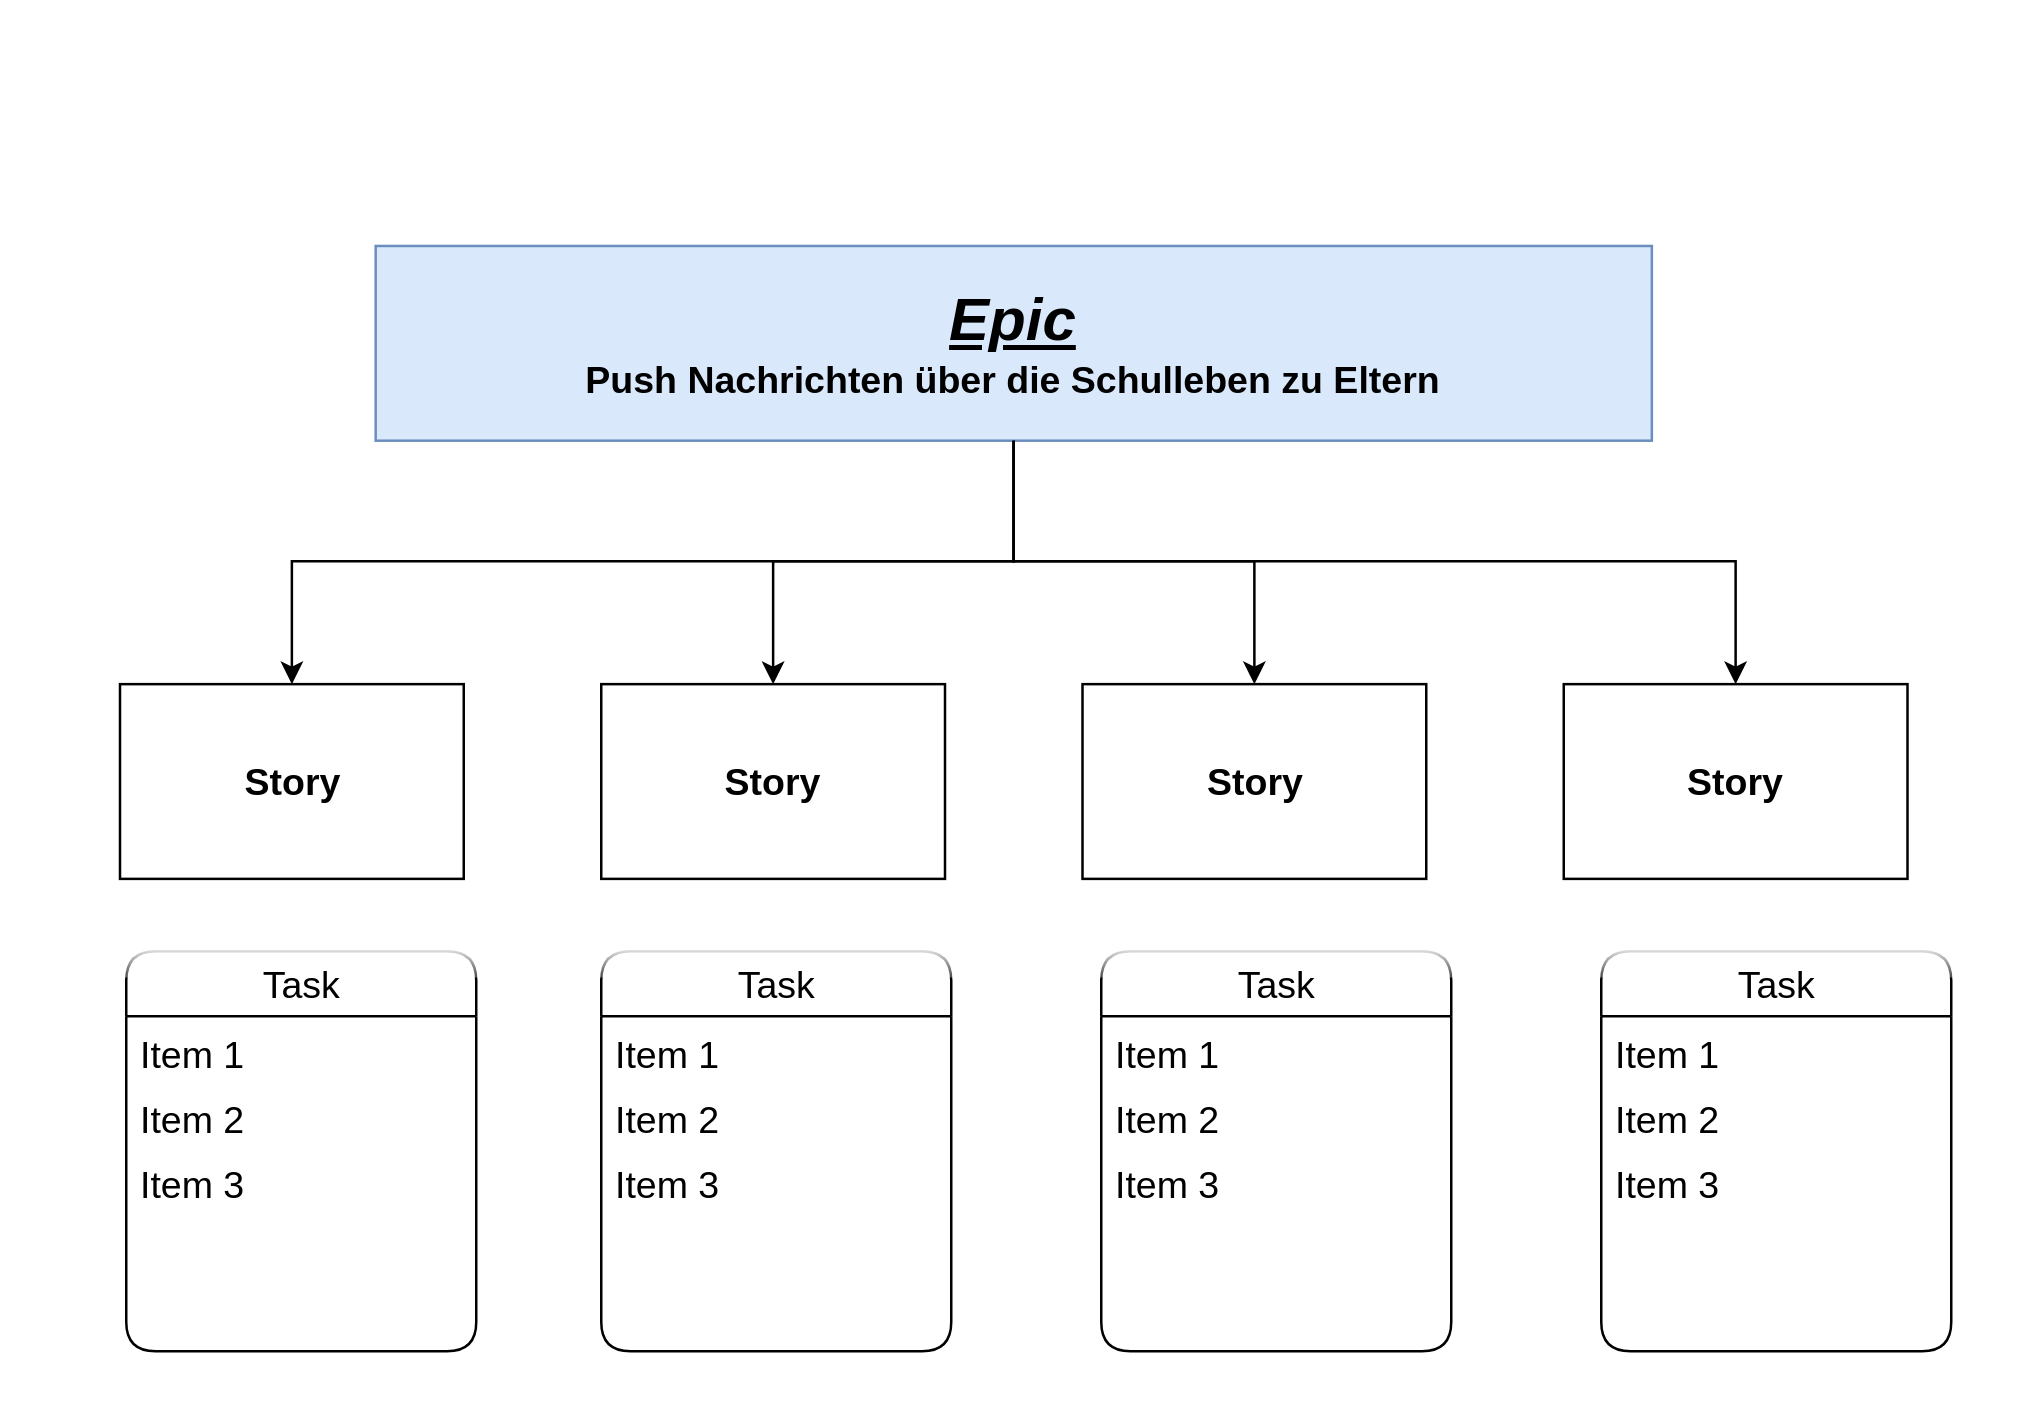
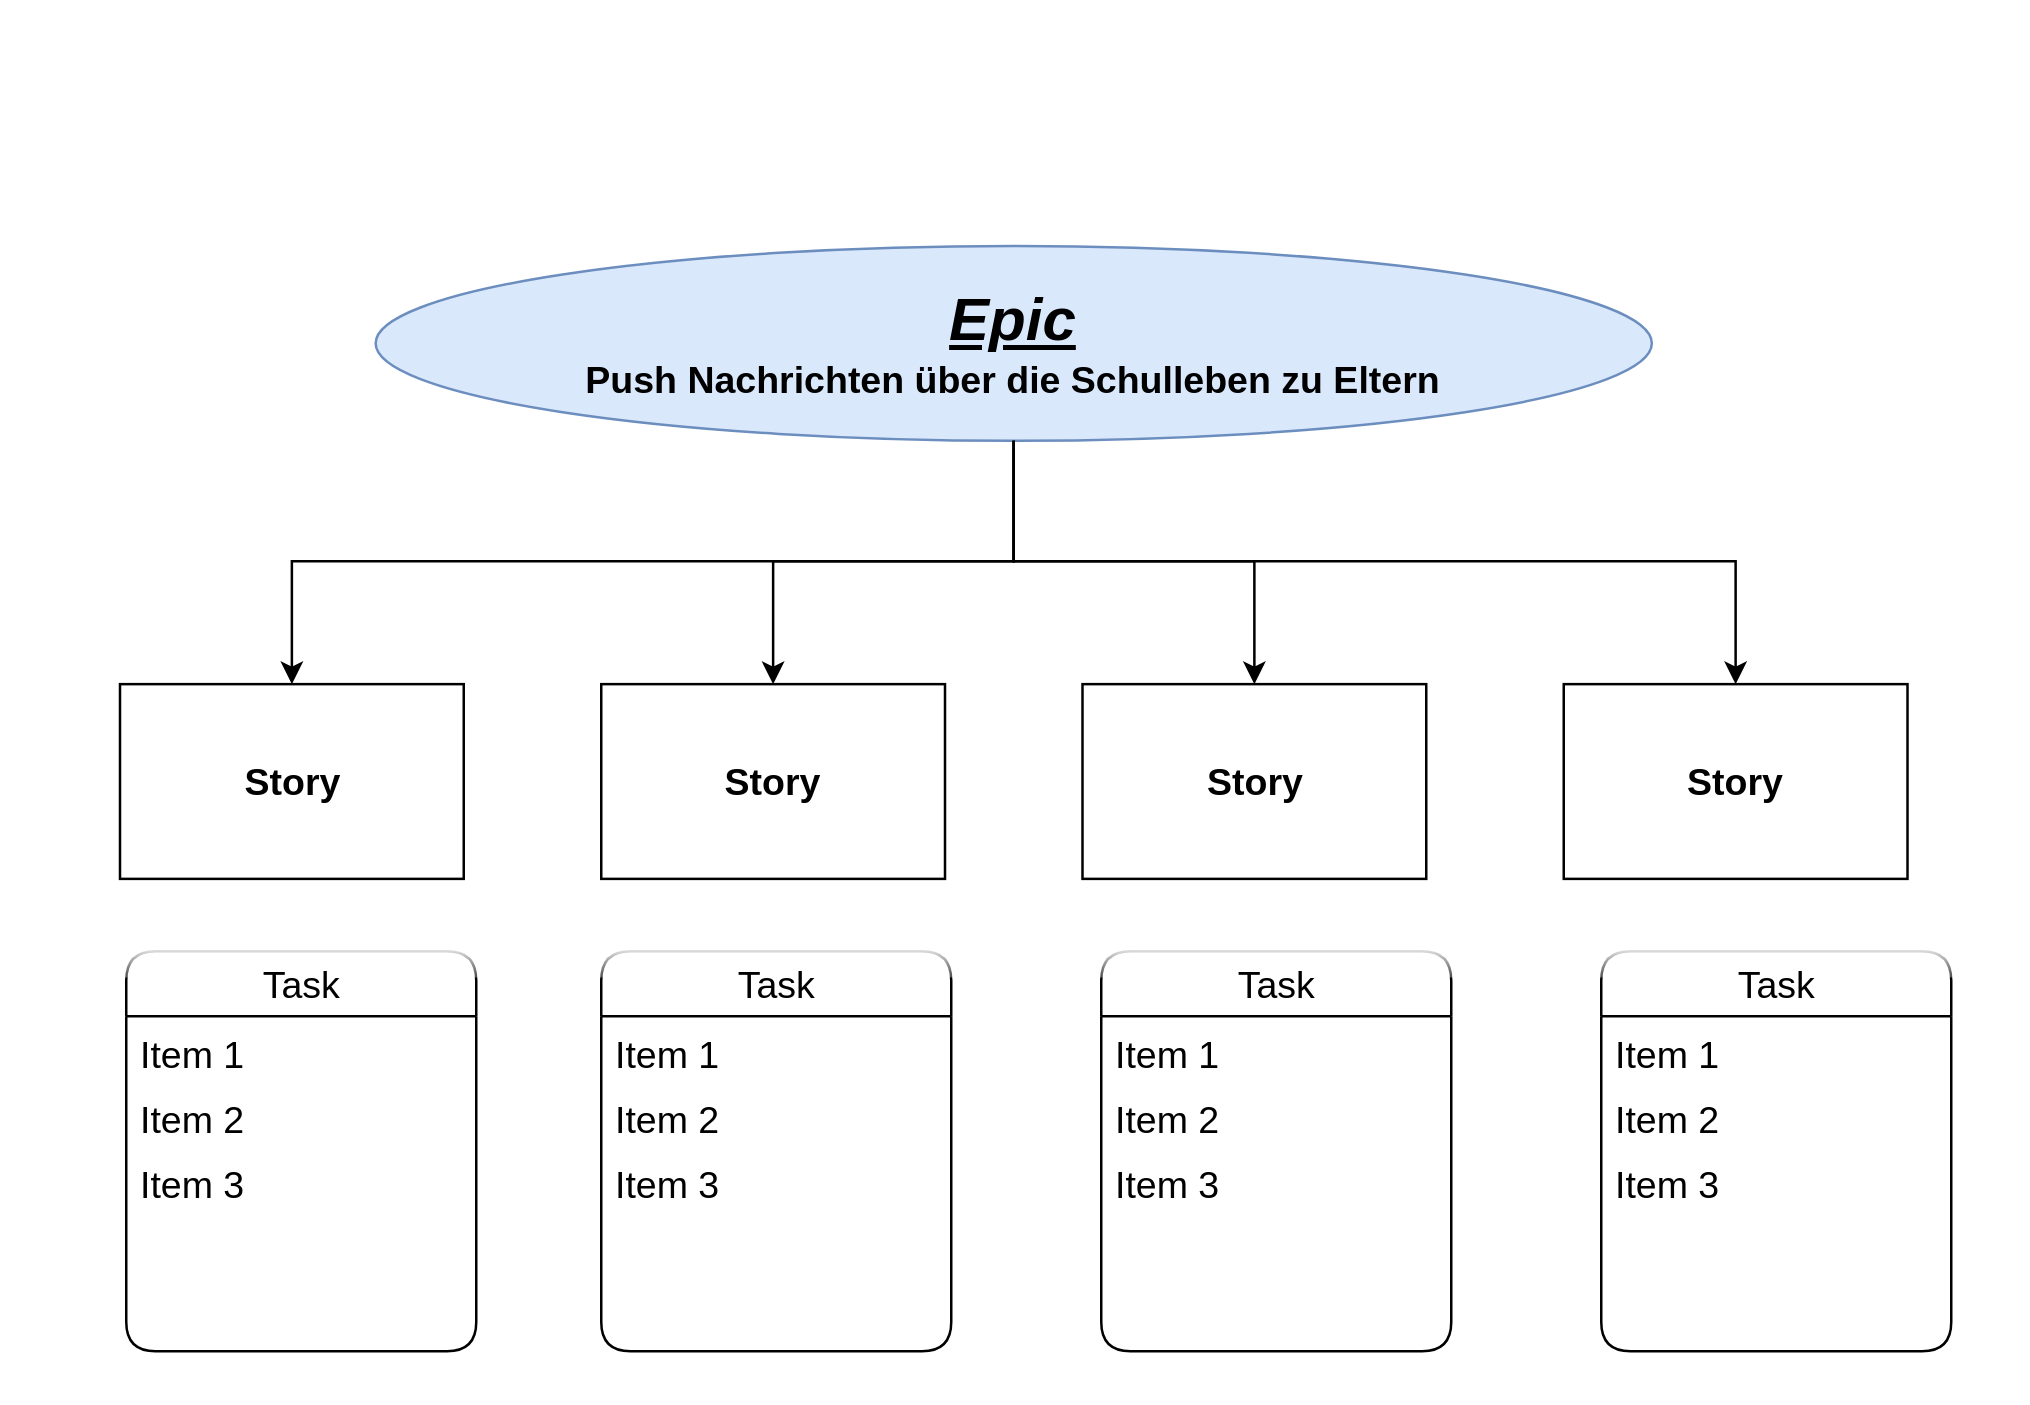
  <mxCell id="0" />
  <mxCell id="1" parent="0" />
  <mxCell id="2" value="" style="group" vertex="1" connectable="0" parent="1"><mxGeometry x="20" y="20" width="770" height="520" as="geometry" /></mxCell>
- <mxCell id="3" value="&lt;i&gt;&lt;font style=&quot;font-size: 24px&quot;&gt;&lt;u&gt;Epic&lt;/u&gt;&lt;/font&gt;&lt;/i&gt;&lt;br style=&quot;font-size: 15px&quot;&gt;Push Nachrichten über die Schulleben zu Eltern" style="whiteSpace=wrap;html=1;fontSize=15;fontStyle=1;labelBackgroundColor=none;fillColor=#dae8fc;strokeColor=#6c8ebf;" vertex="1" parent="2"><mxGeometry x="129.766" y="77.895" width="510.469" height="77.895" as="geometry" /></mxCell>
+ <mxCell id="3" value="&lt;i&gt;&lt;font style=&quot;font-size: 24px&quot;&gt;&lt;u&gt;Epic&lt;/u&gt;&lt;/font&gt;&lt;/i&gt;&lt;br style=&quot;font-size: 15px&quot;&gt;Push Nachrichten über die Schulleben zu Eltern" style="ellipse;whiteSpace=wrap;html=1;fontSize=15;fontStyle=1;labelBackgroundColor=none;fillColor=#dae8fc;strokeColor=#6c8ebf;" vertex="1" parent="2"><mxGeometry x="129.766" y="77.895" width="510.469" height="77.895" as="geometry" /></mxCell>
  <mxCell id="4" value="Story" style="whiteSpace=wrap;html=1;fontSize=15;fontStyle=1;labelBackgroundColor=none;" vertex="1" parent="2"><mxGeometry x="27.5" y="253.158" width="137.5" height="77.895" as="geometry" /></mxCell>
  <mxCell id="5" value="" style="edgeStyle=elbowEdgeStyle;elbow=vertical;html=1;rounded=0;fontSize=15;fontStyle=1;labelBackgroundColor=none;" edge="1" parent="2" source="3" target="4"><mxGeometry relative="1" as="geometry" /></mxCell>
  <mxCell id="6" value="Story" style="whiteSpace=wrap;html=1;fontSize=15;fontStyle=1;labelBackgroundColor=none;" vertex="1" parent="2"><mxGeometry x="220.0" y="253.158" width="137.5" height="77.895" as="geometry" /></mxCell>
  <mxCell id="7" value="" style="edgeStyle=elbowEdgeStyle;elbow=vertical;html=1;rounded=0;fontSize=15;fontStyle=1;labelBackgroundColor=none;" edge="1" parent="2" source="3" target="6"><mxGeometry relative="1" as="geometry" /></mxCell>
  <mxCell id="8" value="" style="edgeStyle=elbowEdgeStyle;elbow=vertical;html=1;rounded=0;fontSize=15;fontStyle=1;labelBackgroundColor=none;" edge="1" target="9" source="3" parent="2"><mxGeometry relative="1" as="geometry"><mxPoint x="24.922" y="915.263" as="sourcePoint" /></mxGeometry></mxCell>
  <mxCell id="9" value="Story" style="whiteSpace=wrap;html=1;fontSize=15;fontStyle=1;labelBackgroundColor=none;" vertex="1" parent="2"><mxGeometry x="412.5" y="253.158" width="137.5" height="77.895" as="geometry" /></mxCell>
  <mxCell id="10" value="" style="edgeStyle=elbowEdgeStyle;elbow=vertical;html=1;rounded=0;fontSize=15;fontStyle=1;labelBackgroundColor=none;" edge="1" target="11" source="3" parent="2"><mxGeometry relative="1" as="geometry"><mxPoint x="217.422" y="915.263" as="sourcePoint" /></mxGeometry></mxCell>
  <mxCell id="11" value="Story" style="whiteSpace=wrap;html=1;fontSize=15;fontStyle=1;labelBackgroundColor=none;" vertex="1" parent="2"><mxGeometry x="605.0" y="253.158" width="137.5" height="77.895" as="geometry" /></mxCell>
  <mxCell id="12" value="Task" style="swimlane;fontStyle=0;childLayout=stackLayout;horizontal=1;startSize=26;fillColor=none;horizontalStack=0;resizeParent=1;resizeParentMax=0;resizeLast=0;collapsible=1;marginBottom=0;rounded=1;glass=1;labelBackgroundColor=none;sketch=0;fontSize=15;html=1;" vertex="1" parent="2"><mxGeometry x="220" y="360" width="140" height="160" as="geometry"><mxRectangle x="220" y="360" width="60" height="26" as="alternateBounds" /></mxGeometry></mxCell>
  <mxCell id="13" value="Item 1" style="text;strokeColor=none;fillColor=none;align=left;verticalAlign=top;spacingLeft=4;spacingRight=4;overflow=hidden;rotatable=0;points=[[0,0.5],[1,0.5]];portConstraint=eastwest;rounded=1;glass=1;labelBackgroundColor=none;sketch=0;fontSize=15;html=1;" vertex="1" parent="12"><mxGeometry y="26" width="140" height="26" as="geometry" /></mxCell>
  <mxCell id="14" value="Item 2" style="text;strokeColor=none;fillColor=none;align=left;verticalAlign=top;spacingLeft=4;spacingRight=4;overflow=hidden;rotatable=0;points=[[0,0.5],[1,0.5]];portConstraint=eastwest;rounded=1;glass=1;labelBackgroundColor=none;sketch=0;fontSize=15;html=1;" vertex="1" parent="12"><mxGeometry y="52" width="140" height="26" as="geometry" /></mxCell>
  <mxCell id="15" value="Item 3" style="text;strokeColor=none;fillColor=none;align=left;verticalAlign=top;spacingLeft=4;spacingRight=4;overflow=hidden;rotatable=0;points=[[0,0.5],[1,0.5]];portConstraint=eastwest;rounded=1;glass=1;labelBackgroundColor=none;sketch=0;fontSize=15;html=1;" vertex="1" parent="12"><mxGeometry y="78" width="140" height="82" as="geometry" /></mxCell>
  <mxCell id="16" value="Task" style="swimlane;fontStyle=0;childLayout=stackLayout;horizontal=1;startSize=26;fillColor=none;horizontalStack=0;resizeParent=1;resizeParentMax=0;resizeLast=0;collapsible=1;marginBottom=0;rounded=1;glass=1;labelBackgroundColor=none;sketch=0;fontSize=15;html=1;" vertex="1" parent="2"><mxGeometry x="420" y="360" width="140" height="160" as="geometry" /></mxCell>
  <mxCell id="17" value="Item 1" style="text;strokeColor=none;fillColor=none;align=left;verticalAlign=top;spacingLeft=4;spacingRight=4;overflow=hidden;rotatable=0;points=[[0,0.5],[1,0.5]];portConstraint=eastwest;rounded=1;glass=1;labelBackgroundColor=none;sketch=0;fontSize=15;html=1;" vertex="1" parent="16"><mxGeometry y="26" width="140" height="26" as="geometry" /></mxCell>
  <mxCell id="18" value="Item 2" style="text;strokeColor=none;fillColor=none;align=left;verticalAlign=top;spacingLeft=4;spacingRight=4;overflow=hidden;rotatable=0;points=[[0,0.5],[1,0.5]];portConstraint=eastwest;rounded=1;glass=1;labelBackgroundColor=none;sketch=0;fontSize=15;html=1;" vertex="1" parent="16"><mxGeometry y="52" width="140" height="26" as="geometry" /></mxCell>
  <mxCell id="19" value="Item 3" style="text;strokeColor=none;fillColor=none;align=left;verticalAlign=top;spacingLeft=4;spacingRight=4;overflow=hidden;rotatable=0;points=[[0,0.5],[1,0.5]];portConstraint=eastwest;rounded=1;glass=1;labelBackgroundColor=none;sketch=0;fontSize=15;html=1;" vertex="1" parent="16"><mxGeometry y="78" width="140" height="82" as="geometry" /></mxCell>
  <mxCell id="20" value="Task" style="swimlane;fontStyle=0;childLayout=stackLayout;horizontal=1;startSize=26;fillColor=none;horizontalStack=0;resizeParent=1;resizeParentMax=0;resizeLast=0;collapsible=1;marginBottom=0;rounded=1;glass=1;labelBackgroundColor=none;sketch=0;fontSize=15;html=1;" vertex="1" parent="2"><mxGeometry x="620" y="360" width="140" height="160" as="geometry" /></mxCell>
  <mxCell id="21" value="Item 1" style="text;strokeColor=none;fillColor=none;align=left;verticalAlign=top;spacingLeft=4;spacingRight=4;overflow=hidden;rotatable=0;points=[[0,0.5],[1,0.5]];portConstraint=eastwest;rounded=1;glass=1;labelBackgroundColor=none;sketch=0;fontSize=15;html=1;" vertex="1" parent="20"><mxGeometry y="26" width="140" height="26" as="geometry" /></mxCell>
  <mxCell id="22" value="Item 2" style="text;strokeColor=none;fillColor=none;align=left;verticalAlign=top;spacingLeft=4;spacingRight=4;overflow=hidden;rotatable=0;points=[[0,0.5],[1,0.5]];portConstraint=eastwest;rounded=1;glass=1;labelBackgroundColor=none;sketch=0;fontSize=15;html=1;" vertex="1" parent="20"><mxGeometry y="52" width="140" height="26" as="geometry" /></mxCell>
  <mxCell id="23" value="Item 3" style="text;strokeColor=none;fillColor=none;align=left;verticalAlign=top;spacingLeft=4;spacingRight=4;overflow=hidden;rotatable=0;points=[[0,0.5],[1,0.5]];portConstraint=eastwest;rounded=1;glass=1;labelBackgroundColor=none;sketch=0;fontSize=15;html=1;" vertex="1" parent="20"><mxGeometry y="78" width="140" height="82" as="geometry" /></mxCell>
  <mxCell id="24" value="Task" style="swimlane;fontStyle=0;childLayout=stackLayout;horizontal=1;startSize=26;fillColor=none;horizontalStack=0;resizeParent=1;resizeParentMax=0;resizeLast=0;collapsible=1;marginBottom=0;rounded=1;glass=1;labelBackgroundColor=none;sketch=0;fontSize=15;html=1;" vertex="1" parent="2"><mxGeometry x="30" y="360" width="140" height="160" as="geometry" /></mxCell>
  <mxCell id="25" value="Item 1" style="text;strokeColor=none;fillColor=none;align=left;verticalAlign=top;spacingLeft=4;spacingRight=4;overflow=hidden;rotatable=0;points=[[0,0.5],[1,0.5]];portConstraint=eastwest;rounded=1;glass=1;labelBackgroundColor=none;sketch=0;fontSize=15;html=1;" vertex="1" parent="24"><mxGeometry y="26" width="140" height="26" as="geometry" /></mxCell>
  <mxCell id="26" value="Item 2" style="text;strokeColor=none;fillColor=none;align=left;verticalAlign=top;spacingLeft=4;spacingRight=4;overflow=hidden;rotatable=0;points=[[0,0.5],[1,0.5]];portConstraint=eastwest;rounded=1;glass=1;labelBackgroundColor=none;sketch=0;fontSize=15;html=1;" vertex="1" parent="24"><mxGeometry y="52" width="140" height="26" as="geometry" /></mxCell>
  <mxCell id="27" value="Item 3" style="text;strokeColor=none;fillColor=none;align=left;verticalAlign=top;spacingLeft=4;spacingRight=4;overflow=hidden;rotatable=0;points=[[0,0.5],[1,0.5]];portConstraint=eastwest;rounded=1;glass=1;labelBackgroundColor=none;sketch=0;fontSize=15;html=1;" vertex="1" parent="24"><mxGeometry y="78" width="140" height="82" as="geometry" /></mxCell>
